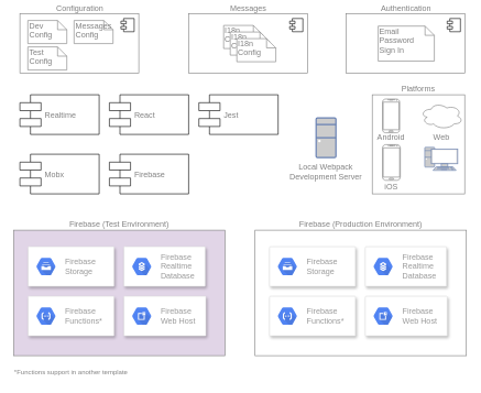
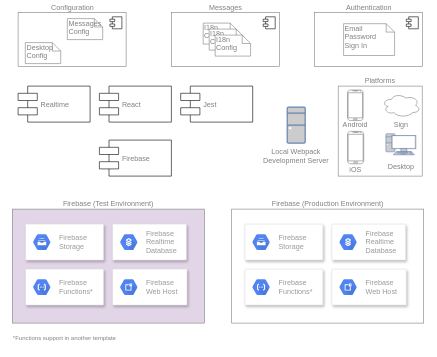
  <mxCell id="0" />
  <mxCell id="1" parent="0" />
  <mxCell id="2" value="Platforms" style="rounded=0;whiteSpace=wrap;html=1;labelPosition=center;verticalLabelPosition=top;align=center;verticalAlign=bottom;fontColor=#808080;labelBorderColor=none;strokeColor=#808080;" parent="1" vertex="1"><mxGeometry x="563" y="143" width="140" height="150" as="geometry" /></mxCell>
  <mxCell id="3" value="Firebase (Test Environment)" style="rounded=0;whiteSpace=wrap;html=1;labelPosition=center;verticalLabelPosition=top;align=center;verticalAlign=bottom;fontColor=#808080;labelBorderColor=none;strokeColor=#808080;fillColor=#e1d5e7;" parent="1" vertex="1"><mxGeometry x="20" y="348" width="320" height="190" as="geometry" /></mxCell>
  <mxCell id="4" value="" style="strokeColor=#dddddd;fillColor=#ffffff;shadow=1;strokeWidth=1;rounded=1;absoluteArcSize=1;arcSize=2;" parent="1" vertex="1"><mxGeometry x="42" y="448" width="130" height="60" as="geometry" /></mxCell>
  <mxCell id="5" value="Firebase&lt;br&gt;Functions*" style="dashed=0;connectable=0;html=1;fillColor=#5184F3;strokeColor=none;shape=mxgraph.gcp2.hexIcon;prIcon=cloud_functions;part=1;labelPosition=right;verticalLabelPosition=middle;align=left;verticalAlign=middle;spacingLeft=5;fontColor=#999999;fontSize=12;" parent="4" vertex="1"><mxGeometry y="0.5" width="44" height="39" relative="1" as="geometry"><mxPoint x="5" y="-19.5" as="offset" /></mxGeometry></mxCell>
  <mxCell id="6" value="" style="strokeColor=#dddddd;fillColor=#ffffff;shadow=1;strokeWidth=1;rounded=1;absoluteArcSize=1;arcSize=2;" parent="1" vertex="1"><mxGeometry x="42" y="373" width="130" height="60" as="geometry" /></mxCell>
  <mxCell id="7" value="Firebase&lt;br&gt;Storage" style="dashed=0;connectable=0;html=1;fillColor=#5184F3;strokeColor=none;shape=mxgraph.gcp2.hexIcon;prIcon=cloud_filestore;part=1;labelPosition=right;verticalLabelPosition=middle;align=left;verticalAlign=middle;spacingLeft=5;fontColor=#999999;fontSize=12;" parent="6" vertex="1"><mxGeometry y="0.5" width="44" height="39" relative="1" as="geometry"><mxPoint x="5" y="-19.5" as="offset" /></mxGeometry></mxCell>
  <mxCell id="8" value="" style="strokeColor=#dddddd;fillColor=#ffffff;shadow=1;strokeWidth=1;rounded=1;absoluteArcSize=1;arcSize=2;" parent="1" vertex="1"><mxGeometry x="187" y="373" width="123" height="60" as="geometry" /></mxCell>
  <mxCell id="9" value="Firebase&lt;br&gt;Realtime&lt;br&gt;Database" style="dashed=0;connectable=0;html=1;fillColor=#5184F3;strokeColor=none;shape=mxgraph.gcp2.hexIcon;prIcon=cloud_sql;part=1;labelPosition=right;verticalLabelPosition=middle;align=left;verticalAlign=middle;spacingLeft=5;fontColor=#999999;fontSize=12;" parent="8" vertex="1"><mxGeometry y="0.5" width="44" height="39" relative="1" as="geometry"><mxPoint x="5" y="-19.5" as="offset" /></mxGeometry></mxCell>
  <mxCell id="10" value="" style="strokeColor=#dddddd;fillColor=#ffffff;shadow=1;strokeWidth=1;rounded=1;absoluteArcSize=1;arcSize=2;fontColor=#808080;" parent="1" vertex="1"><mxGeometry x="187" y="448" width="124" height="60" as="geometry" /></mxCell>
  <mxCell id="11" value="Firebase&lt;br&gt;Web Host" style="dashed=0;connectable=0;html=1;fillColor=#5184F3;strokeColor=none;shape=mxgraph.gcp2.hexIcon;prIcon=cloud_external_ip_addresses;part=1;labelPosition=right;verticalLabelPosition=middle;align=left;verticalAlign=middle;spacingLeft=5;fontColor=#999999;fontSize=12;" parent="10" vertex="1"><mxGeometry y="0.5" width="44" height="39" relative="1" as="geometry"><mxPoint x="5" y="-19.5" as="offset" /></mxGeometry></mxCell>
  <mxCell id="12" value="Realtime" style="shape=component;align=left;spacingLeft=36;fontColor=#808080;" parent="1" vertex="1"><mxGeometry x="29.5" y="143" width="120" height="60" as="geometry" /></mxCell>
  <mxCell id="13" value="React" style="shape=component;align=left;spacingLeft=36;fontColor=#808080;" parent="1" vertex="1"><mxGeometry x="165" y="143" width="120" height="60" as="geometry" /></mxCell>
  <mxCell id="14" value="Firebase" style="shape=component;align=left;spacingLeft=36;fontColor=#808080;" parent="1" vertex="1"><mxGeometry x="165" y="233" width="120" height="60" as="geometry" /></mxCell>
- <mxCell id="15" value="Mobx" style="shape=component;align=left;spacingLeft=36;fontColor=#808080;" parent="1" vertex="1"><mxGeometry x="29.5" y="233" width="120" height="60" as="geometry" /></mxCell>
  <mxCell id="16" value="" style="fontColor=#0066CC;verticalAlign=top;verticalLabelPosition=bottom;labelPosition=center;align=center;html=1;outlineConnect=0;fillColor=#CCCCCC;strokeColor=#6881B3;gradientColor=none;gradientDirection=north;strokeWidth=2;shape=mxgraph.networks.pc;" parent="1" vertex="1"><mxGeometry x="642.5" y="222.5" width="50" height="35" as="geometry" /></mxCell>
  <mxCell id="17" value="Local&amp;nbsp;Webpack Development Server" style="text;html=1;strokeColor=none;fillColor=none;align=center;verticalAlign=middle;whiteSpace=wrap;rounded=0;fontColor=#808080;" parent="1" vertex="1"><mxGeometry x="423" y="250" width="140" height="20" as="geometry" /></mxCell>
  <mxCell id="18" value="Firebase (Production Environment)" style="rounded=0;whiteSpace=wrap;html=1;labelPosition=center;verticalLabelPosition=top;align=center;verticalAlign=bottom;fontColor=#808080;labelBorderColor=none;strokeColor=#808080;" parent="1" vertex="1"><mxGeometry x="385.5" y="348" width="320" height="190" as="geometry" /></mxCell>
  <mxCell id="19" value="" style="strokeColor=#dddddd;fillColor=#ffffff;shadow=1;strokeWidth=1;rounded=1;absoluteArcSize=1;arcSize=2;glass=0;gradientColor=none;" parent="1" vertex="1"><mxGeometry x="407.5" y="448" width="130" height="60" as="geometry" /></mxCell>
  <mxCell id="20" value="Firebase&lt;br&gt;Functions*" style="dashed=0;connectable=0;html=1;fillColor=#5184F3;strokeColor=none;shape=mxgraph.gcp2.hexIcon;prIcon=cloud_functions;part=1;labelPosition=right;verticalLabelPosition=middle;align=left;verticalAlign=middle;spacingLeft=5;fontColor=#999999;fontSize=12;" parent="19" vertex="1"><mxGeometry y="0.5" width="44" height="39" relative="1" as="geometry"><mxPoint x="5" y="-19.5" as="offset" /></mxGeometry></mxCell>
  <mxCell id="21" value="" style="strokeColor=#dddddd;fillColor=#ffffff;shadow=1;strokeWidth=1;rounded=1;absoluteArcSize=1;arcSize=2;" parent="1" vertex="1"><mxGeometry x="407.5" y="373" width="130" height="60" as="geometry" /></mxCell>
  <mxCell id="22" value="Firebase&lt;br&gt;Storage" style="dashed=0;connectable=0;html=1;fillColor=#5184F3;strokeColor=none;shape=mxgraph.gcp2.hexIcon;prIcon=cloud_filestore;part=1;labelPosition=right;verticalLabelPosition=middle;align=left;verticalAlign=middle;spacingLeft=5;fontColor=#999999;fontSize=12;" parent="21" vertex="1"><mxGeometry y="0.5" width="44" height="39" relative="1" as="geometry"><mxPoint x="5" y="-19.5" as="offset" /></mxGeometry></mxCell>
  <mxCell id="23" value="" style="strokeColor=#dddddd;fillColor=#ffffff;shadow=1;strokeWidth=1;rounded=1;absoluteArcSize=1;arcSize=2;" parent="1" vertex="1"><mxGeometry x="552.5" y="373" width="123" height="60" as="geometry" /></mxCell>
  <mxCell id="24" value="Firebase&lt;br&gt;Realtime&lt;br&gt;Database" style="dashed=0;connectable=0;html=1;fillColor=#5184F3;strokeColor=none;shape=mxgraph.gcp2.hexIcon;prIcon=cloud_sql;part=1;labelPosition=right;verticalLabelPosition=middle;align=left;verticalAlign=middle;spacingLeft=5;fontColor=#999999;fontSize=12;" parent="23" vertex="1"><mxGeometry y="0.5" width="44" height="39" relative="1" as="geometry"><mxPoint x="5" y="-19.5" as="offset" /></mxGeometry></mxCell>
  <mxCell id="25" value="" style="strokeColor=#dddddd;fillColor=#ffffff;shadow=1;strokeWidth=1;rounded=1;absoluteArcSize=1;arcSize=2;fontColor=#808080;" parent="1" vertex="1"><mxGeometry x="552.5" y="448" width="124" height="60" as="geometry" /></mxCell>
  <mxCell id="26" value="Firebase&lt;br&gt;Web Host" style="dashed=0;connectable=0;html=1;fillColor=#5184F3;strokeColor=none;shape=mxgraph.gcp2.hexIcon;prIcon=cloud_external_ip_addresses;part=1;labelPosition=right;verticalLabelPosition=middle;align=left;verticalAlign=middle;spacingLeft=5;fontColor=#999999;fontSize=12;" parent="25" vertex="1"><mxGeometry y="0.5" width="44" height="39" relative="1" as="geometry"><mxPoint x="5" y="-19.5" as="offset" /></mxGeometry></mxCell>
  <mxCell id="27" value="Configuration&lt;br&gt;" style="html=1;strokeColor=#808080;fontColor=#808080;labelPosition=center;verticalLabelPosition=top;align=center;verticalAlign=bottom;" parent="1" vertex="1"><mxGeometry x="29.5" y="20.5" width="180" height="90" as="geometry" /></mxCell>
  <mxCell id="28" value="" style="shape=component;jettyWidth=8;jettyHeight=4;" parent="27" vertex="1"><mxGeometry x="1" width="20" height="20" relative="1" as="geometry"><mxPoint x="-27" y="7" as="offset" /></mxGeometry></mxCell>
- <mxCell id="29" value="Dev&lt;br&gt;Config" style="shape=note;whiteSpace=wrap;html=1;size=14;verticalAlign=top;align=left;spacingTop=-6;strokeColor=#808080;fontColor=#808080;" parent="27" vertex="1"><mxGeometry x="12" y="10" width="59" height="35" as="geometry" /></mxCell>
- <mxCell id="30" value="Test&lt;br&gt;Config" style="shape=note;whiteSpace=wrap;html=1;size=14;verticalAlign=top;align=left;spacingTop=-6;strokeColor=#808080;fontColor=#808080;" parent="27" vertex="1"><mxGeometry x="12" y="50" width="59" height="35" as="geometry" /></mxCell>
+ <mxCell id="30" value="Desktop&lt;br&gt;Config" style="shape=note;whiteSpace=wrap;html=1;size=14;verticalAlign=top;align=left;spacingTop=-6;strokeColor=#808080;fontColor=#808080;" parent="27" vertex="1"><mxGeometry x="12" y="50" width="59" height="35" as="geometry" /></mxCell>
  <mxCell id="31" value="Messages&lt;br&gt;Config" style="shape=note;whiteSpace=wrap;html=1;size=14;verticalAlign=top;align=left;spacingTop=-6;strokeColor=#808080;fontColor=#808080;" parent="27" vertex="1"><mxGeometry x="82" y="10" width="59" height="35" as="geometry" /></mxCell>
  <mxCell id="32" value="Messages&lt;br&gt;" style="html=1;strokeColor=#808080;fontColor=#808080;labelPosition=center;verticalLabelPosition=top;align=center;verticalAlign=bottom;" parent="1" vertex="1"><mxGeometry x="285" y="20.5" width="180" height="90" as="geometry" /></mxCell>
  <mxCell id="33" value="" style="shape=component;jettyWidth=8;jettyHeight=4;" parent="32" vertex="1"><mxGeometry x="1" width="20" height="20" relative="1" as="geometry"><mxPoint x="-27" y="7" as="offset" /></mxGeometry></mxCell>
  <mxCell id="34" value="I18n&lt;br&gt;Config" style="shape=note;whiteSpace=wrap;html=1;size=14;verticalAlign=top;align=left;spacingTop=-6;strokeColor=#808080;fontColor=#808080;" parent="32" vertex="1"><mxGeometry x="53" y="17.5" width="59" height="35" as="geometry" /></mxCell>
  <mxCell id="35" value="I18n&lt;br&gt;Config" style="shape=note;whiteSpace=wrap;html=1;size=14;verticalAlign=top;align=left;spacingTop=-6;strokeColor=#808080;fontColor=#808080;" parent="32" vertex="1"><mxGeometry x="63" y="27.5" width="59" height="35" as="geometry" /></mxCell>
  <mxCell id="36" value="I18n&lt;br&gt;Config" style="shape=note;whiteSpace=wrap;html=1;size=14;verticalAlign=top;align=left;spacingTop=-6;strokeColor=#808080;fontColor=#808080;" parent="32" vertex="1"><mxGeometry x="73" y="37.5" width="59" height="35" as="geometry" /></mxCell>
  <mxCell id="37" value="Authentication" style="html=1;strokeColor=#808080;fontColor=#808080;labelPosition=center;verticalLabelPosition=top;align=center;verticalAlign=bottom;" parent="1" vertex="1"><mxGeometry x="523.5" y="20.5" width="180" height="90" as="geometry" /></mxCell>
  <mxCell id="38" value="" style="shape=component;jettyWidth=8;jettyHeight=4;" parent="37" vertex="1"><mxGeometry x="1" width="20" height="20" relative="1" as="geometry"><mxPoint x="-27" y="7" as="offset" /></mxGeometry></mxCell>
  <mxCell id="39" value="Email&lt;br&gt;Password&lt;br&gt;Sign In" style="shape=note;whiteSpace=wrap;html=1;size=14;verticalAlign=top;align=left;spacingTop=-6;strokeColor=#808080;fontColor=#808080;" parent="37" vertex="1"><mxGeometry x="48.5" y="18.5" width="85" height="53" as="geometry" /></mxCell>
  <mxCell id="40" value="Jest" style="shape=component;align=left;spacingLeft=36;fontColor=#808080;" parent="1" vertex="1"><mxGeometry x="300.5" y="143" width="120" height="60" as="geometry" /></mxCell>
  <mxCell id="41" value="" style="verticalLabelPosition=bottom;verticalAlign=top;html=1;shadow=0;dashed=0;strokeWidth=1;shape=mxgraph.android.phone2;fillColor=#ffffff;strokeColor=#808080;fontColor=#808080;aspect=fixed;" parent="1" vertex="1"><mxGeometry x="578.5" y="149.5" width="26" height="51" as="geometry" /></mxCell>
  <mxCell id="42" value="Android" style="text;html=1;strokeColor=none;fillColor=none;align=center;verticalAlign=middle;whiteSpace=wrap;rounded=0;fontColor=#808080;" parent="1" vertex="1"><mxGeometry x="563" y="197.5" width="57" height="20" as="geometry" /></mxCell>
  <mxCell id="43" value="iOS" style="text;html=1;strokeColor=none;fillColor=none;align=center;verticalAlign=middle;whiteSpace=wrap;rounded=0;fontColor=#808080;" parent="1" vertex="1"><mxGeometry x="578.5" y="271.5" width="26" height="20" as="geometry" /></mxCell>
  <mxCell id="44" value="" style="ellipse;shape=cloud;whiteSpace=wrap;html=1;strokeColor=#808080;fontColor=#808080;" parent="1" vertex="1"><mxGeometry x="636" y="155" width="64" height="40" as="geometry" /></mxCell>
  <mxCell id="45" value="" style="verticalLabelPosition=bottom;verticalAlign=top;html=1;shadow=0;dashed=0;strokeWidth=1;shape=mxgraph.android.phone2;fillColor=#ffffff;strokeColor=#808080;fontColor=#808080;aspect=fixed;" parent="1" vertex="1"><mxGeometry x="578.5" y="218.5" width="27" height="54" as="geometry" /></mxCell>
- <mxCell id="46" value="Web" style="text;html=1;strokeColor=none;fillColor=none;align=center;verticalAlign=middle;whiteSpace=wrap;rounded=0;fontColor=#808080;" parent="1" vertex="1"><mxGeometry x="633" y="197.5" width="70" height="20" as="geometry" /></mxCell>
+ <mxCell id="46" value="Sign" style="text;html=1;strokeColor=none;fillColor=none;align=center;verticalAlign=middle;whiteSpace=wrap;rounded=0;fontColor=#808080;" parent="1" vertex="1"><mxGeometry x="633" y="197.5" width="70" height="20" as="geometry" /></mxCell>
  <mxCell id="47" value="" style="fontColor=#0066CC;verticalAlign=top;verticalLabelPosition=bottom;labelPosition=center;align=center;html=1;outlineConnect=0;fillColor=#CCCCCC;strokeColor=#6881B3;gradientColor=none;gradientDirection=north;strokeWidth=2;shape=mxgraph.networks.desktop_pc;" parent="1" vertex="1"><mxGeometry x="478" y="178" width="30" height="60" as="geometry" /></mxCell>
+ <mxCell id="48" value="Desktop" style="text;html=1;strokeColor=none;fillColor=none;align=center;verticalAlign=middle;whiteSpace=wrap;rounded=0;fontColor=#808080;" parent="1" vertex="1"><mxGeometry x="632.5" y="267.5" width="70" height="20" as="geometry" /></mxCell>
  <mxCell id="49" value="*Functions support in another template&amp;nbsp;" style="text;html=1;strokeColor=none;fillColor=none;align=center;verticalAlign=middle;whiteSpace=wrap;rounded=0;glass=0;dashed=1;fontSize=10;fontColor=#808080;" parent="1" vertex="1"><mxGeometry x="20" y="553" width="177" height="20" as="geometry" /></mxCell>
